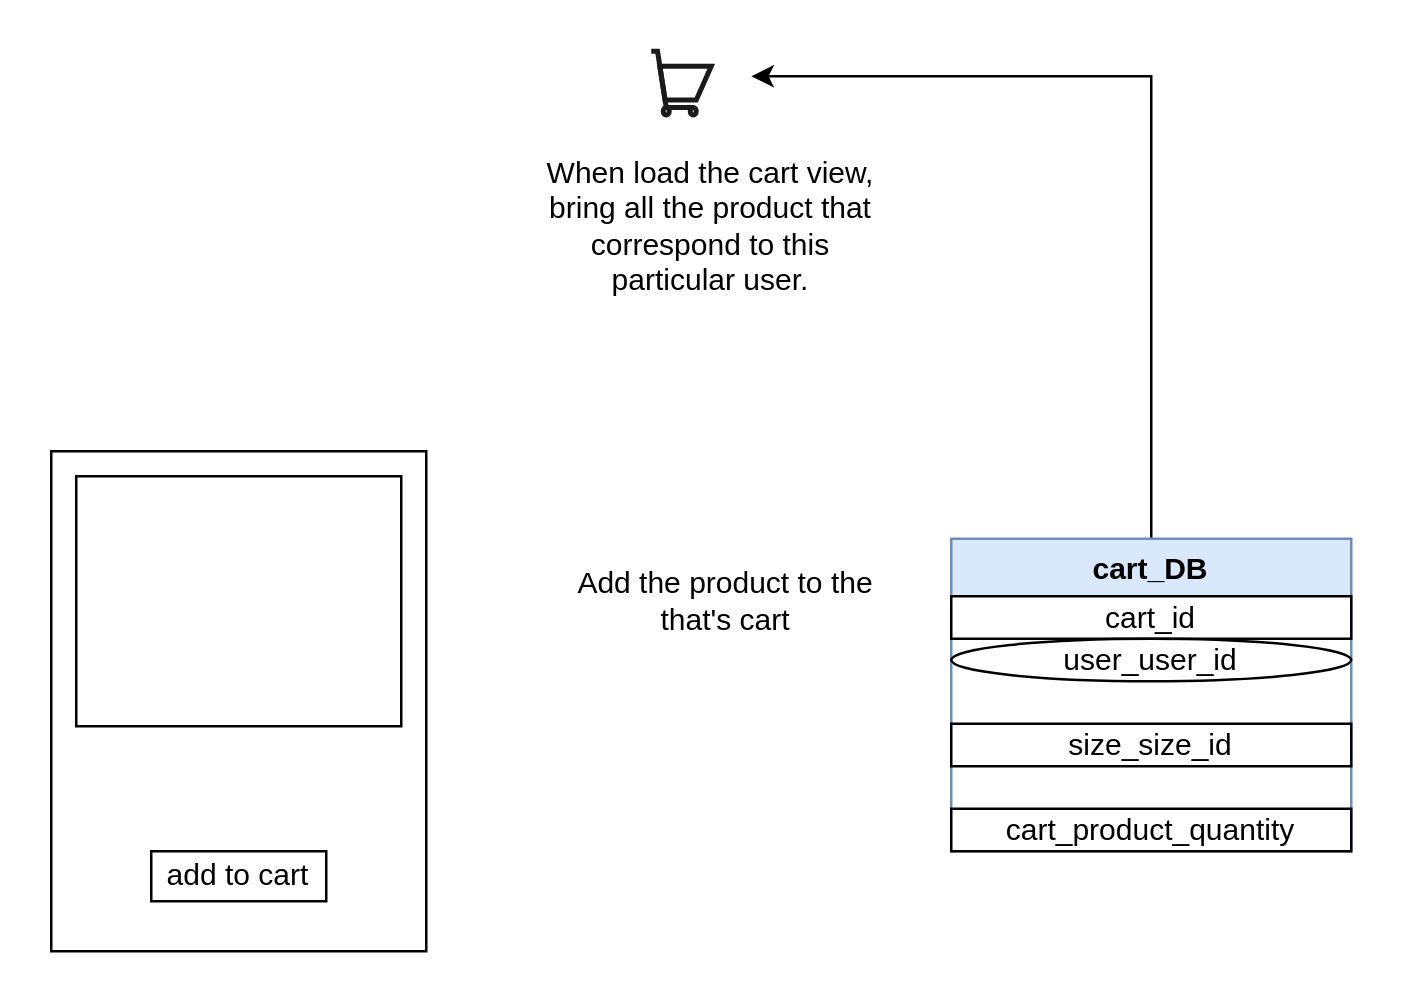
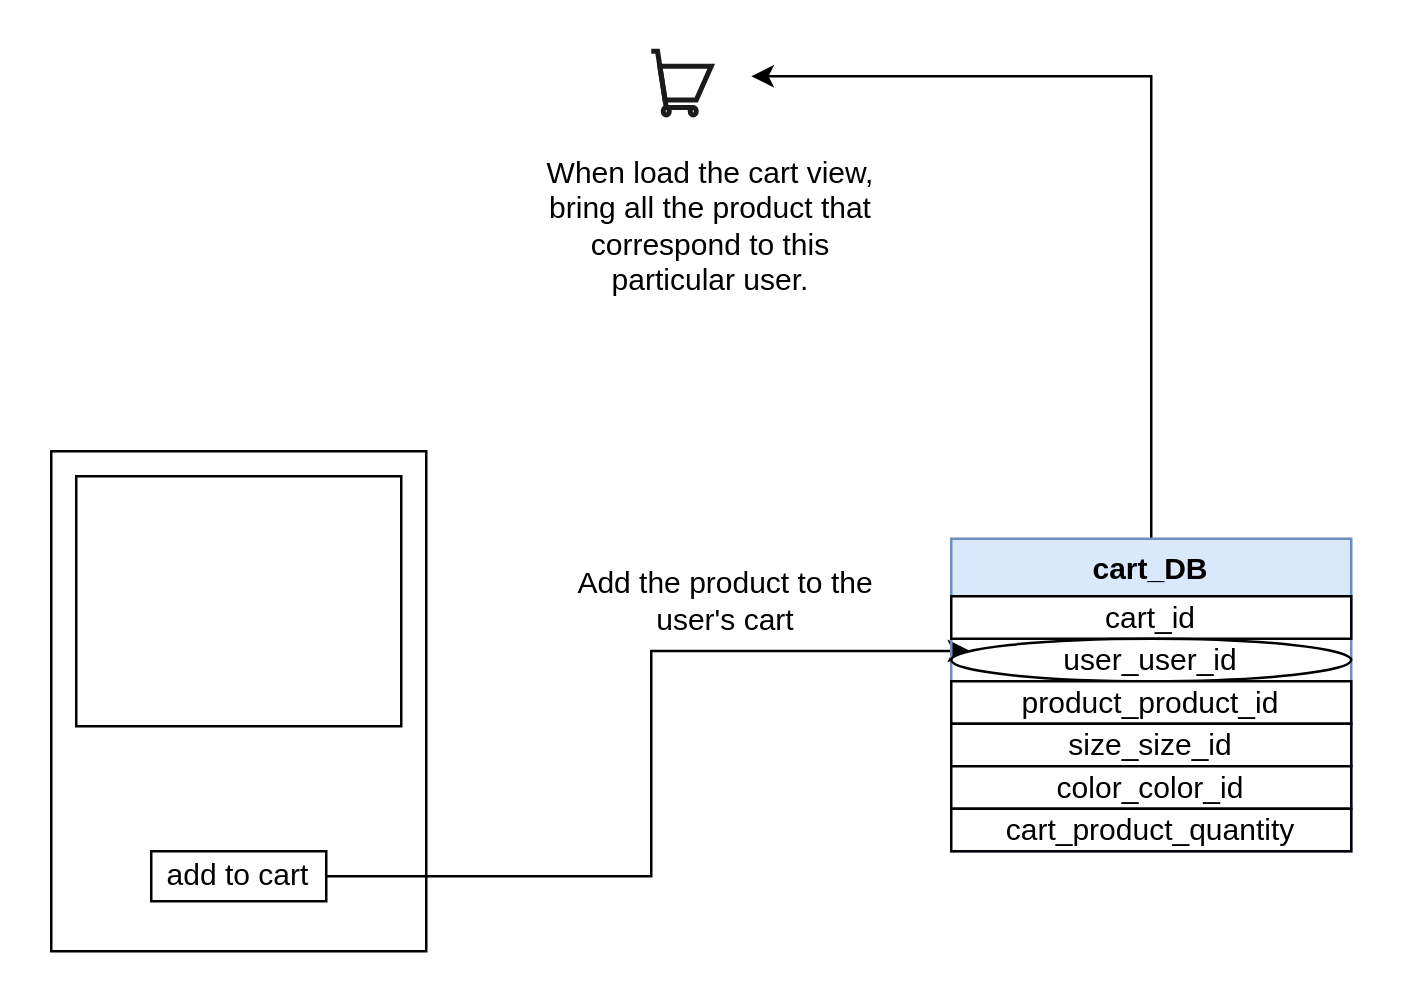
  <mxCell id="0" />
  <mxCell id="1" parent="0" />
  <mxCell id="2" value="" style="rounded=0;whiteSpace=wrap;html=1;" vertex="1" parent="1"><mxGeometry x="20" y="180" width="150" height="200" as="geometry" /></mxCell>
  <mxCell id="3" value="" style="rounded=0;whiteSpace=wrap;html=1;" vertex="1" parent="1"><mxGeometry x="30" y="190" width="130" height="100" as="geometry" /></mxCell>
+ <mxCell id="4" style="edgeStyle=orthogonalEdgeStyle;rounded=0;orthogonalLoop=1;jettySize=auto;html=1;entryX=0;entryY=0.25;entryDx=0;entryDy=0;" edge="1" parent="1" source="5" target="9"><mxGeometry relative="1" as="geometry"><mxPoint x="340" y="260" as="targetPoint" /><Array as="points"><mxPoint x="260" y="350" /><mxPoint x="260" y="259" /></Array></mxGeometry></mxCell>
  <mxCell id="5" value="add to cart" style="rounded=0;whiteSpace=wrap;html=1;" vertex="1" parent="1"><mxGeometry x="60" y="340" width="70" height="20" as="geometry" /></mxCell>
  <mxCell id="6" style="edgeStyle=orthogonalEdgeStyle;rounded=0;orthogonalLoop=1;jettySize=auto;html=1;" edge="1" parent="1" source="7"><mxGeometry relative="1" as="geometry"><mxPoint x="300" y="30" as="targetPoint" /><Array as="points"><mxPoint x="460" y="30" /></Array></mxGeometry></mxCell>
  <mxCell id="7" value="cart_DB" style="swimlane;fillColor=#dae8fc;strokeColor=#6c8ebf;" vertex="1" parent="1"><mxGeometry x="380" y="215" width="160" height="125" as="geometry"><mxRectangle x="320" y="200" width="160" height="23" as="alternateBounds" /></mxGeometry></mxCell>
  <mxCell id="8" value="cart_id" style="rounded=0;whiteSpace=wrap;html=1;" vertex="1" parent="7"><mxGeometry y="23" width="160" height="17" as="geometry" /></mxCell>
  <mxCell id="9" value="user_user_id" style="ellipse;whiteSpace=wrap;html=1;" vertex="1" parent="7"><mxGeometry y="40" width="160" height="17" as="geometry" /></mxCell>
+ <mxCell id="10" value="product_product_id" style="rounded=0;whiteSpace=wrap;html=1;" vertex="1" parent="7"><mxGeometry y="57" width="160" height="17" as="geometry" /></mxCell>
  <mxCell id="11" value="size_size_id" style="rounded=0;whiteSpace=wrap;html=1;" vertex="1" parent="7"><mxGeometry y="74" width="160" height="17" as="geometry" /></mxCell>
+ <mxCell id="12" value="color_color_id" style="rounded=0;whiteSpace=wrap;html=1;" vertex="1" parent="7"><mxGeometry y="91" width="160" height="17" as="geometry" /></mxCell>
  <mxCell id="13" value="cart_product_quantity" style="rounded=0;whiteSpace=wrap;html=1;" vertex="1" parent="7"><mxGeometry y="108" width="160" height="17" as="geometry" /></mxCell>
- <mxCell id="14" value="Add the product to the that's cart" style="text;html=1;strokeColor=none;fillColor=none;align=center;verticalAlign=middle;whiteSpace=wrap;rounded=0;" vertex="1" parent="1"><mxGeometry x="220" y="225" width="140" height="30" as="geometry" /></mxCell>
+ <mxCell id="14" value="Add the product to the user's cart" style="text;html=1;strokeColor=none;fillColor=none;align=center;verticalAlign=middle;whiteSpace=wrap;rounded=0;" vertex="1" parent="1"><mxGeometry x="220" y="225" width="140" height="30" as="geometry" /></mxCell>
  <mxCell id="15" value="" style="html=1;verticalLabelPosition=bottom;align=center;labelBackgroundColor=#ffffff;verticalAlign=top;strokeWidth=2;strokeColor=#1A1A1A;shadow=0;dashed=0;shape=mxgraph.ios7.icons.shopping_cart;direction=east;flipH=0;flipV=0;" vertex="1" parent="1"><mxGeometry x="260" y="20" width="24" height="25.5" as="geometry" /></mxCell>
  <mxCell id="16" value="When load the cart view, bring all the product that correspond to this particular user." style="text;html=1;strokeColor=none;fillColor=none;align=center;verticalAlign=middle;whiteSpace=wrap;rounded=0;" vertex="1" parent="1"><mxGeometry x="214" y="60" width="140" height="60" as="geometry" /></mxCell>
